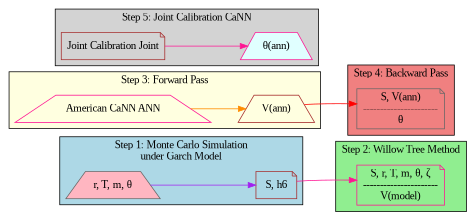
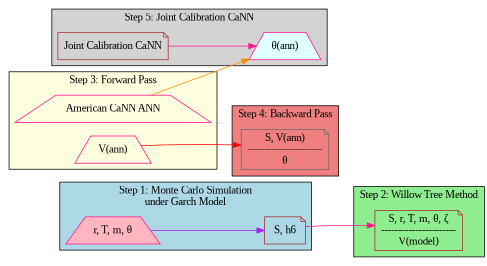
  digraph {
    compound=true
    fontname="Liberation Serif"
    rankdir=LR
    node [color=brown fontname="Liberation Serif" shape=trapezium]
    edge [fontname="Liberation Serif"]
-   n1 [color=gray40 fillcolor=lightpink label="r, T, m, θ" style=filled]
+   n1 [color=deeppink fillcolor=lightpink label="r, T, m, θ" style=filled]
    n2 [label="S, h6" shape=note]
-   n3 [color=deeppink label="S, r, T, m, θ, ζ\n----------------------\nV(model)" shape=note]
+   n3 [label="S, r, T, m, θ, ζ\n----------------------\nV(model)" shape=note]
    n4 [color=deeppink label="American CaNN ANN"]
-   n5 [label="V(ann)"]
+   n5 [color=deeppink label="V(ann)"]
    n6 [color=gray40 label="S, V(ann)\n----------------------\nθ" shape=note]
-   n7 [label="Joint Calibration Joint" shape=note]
+   n7 [label="Joint Calibration CaNN" shape=note]
    n8 [color=deeppink fillcolor=lightcyan label="θ(ann)" style=filled]
    subgraph cluster_1 {
      fillcolor=lightblue
      label="Step 1: Monte Carlo Simulation\nunder Garch Model"
      style=filled
      n1
      n2
    }
    subgraph cluster_2 {
      fillcolor=lightgreen
      label="Step 2: Willow Tree Method"
      style=filled
      n3
    }
    subgraph cluster_3 {
      fillcolor=lightyellow
      label="Step 3: Forward Pass"
      style=filled
      n4
      n5
    }
    subgraph cluster_4 {
      fillcolor=lightcoral
      label="Step 4: Backward Pass"
      style=filled
      n6
    }
    subgraph cluster_5 {
      fillcolor=lightgrey
      label="Step 5: Joint Calibration CaNN"
      style=filled
      n7
      n8
    }
    n1 -> n2 [color=purple]
    n2 -> n3 [style=invis]
    n2 -> n3 [color=deeppink]
-   n4 -> n5 [color=darkorange]
+   n4 -> n8 [color=darkorange]
    n5 -> n6 [style=invis]
    n5 -> n6 [color=red]
    n7 -> n8 [color=deeppink]
  }
